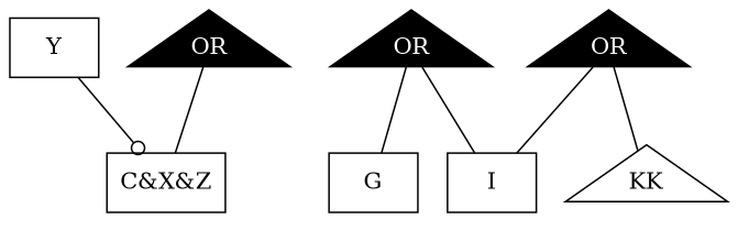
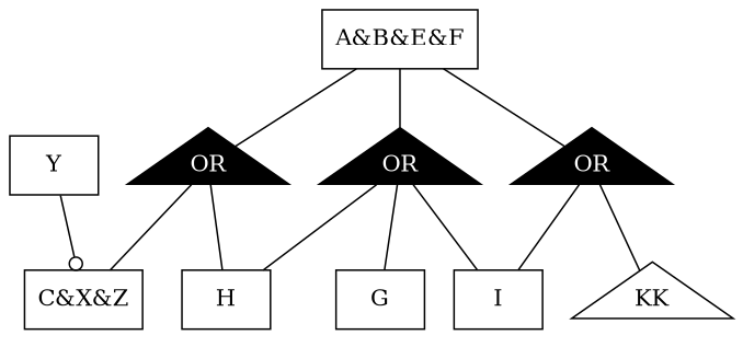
  digraph {
    rankdir=TB
    node [shape=box]
    edge [arrowhead=none]
    n1 [label="C&X&Z"]
    n2 [label=Y]
+   n3 [label="A&B&E&F"]
    n4 [color=black fontcolor=white label=OR shape=triangle style=filled]
    n5 [color=black fontcolor=white label=OR shape=triangle style=filled]
    n6 [color=black fontcolor=white label=OR shape=triangle style=filled]
+   n7 [label=H]
    n8 [label=I]
    n9 [label=G]
    n10 [label=KK shape=triangle]
    n2 -> n1 [arrowhead=odot]
+   n3 -> n4
+   n3 -> n5
+   n3 -> n6
    n4 -> n1
+   n4 -> n7
+   n5 -> n7
    n5 -> n8
    n5 -> n9
    n6 -> n8
    n6 -> n10
  }
